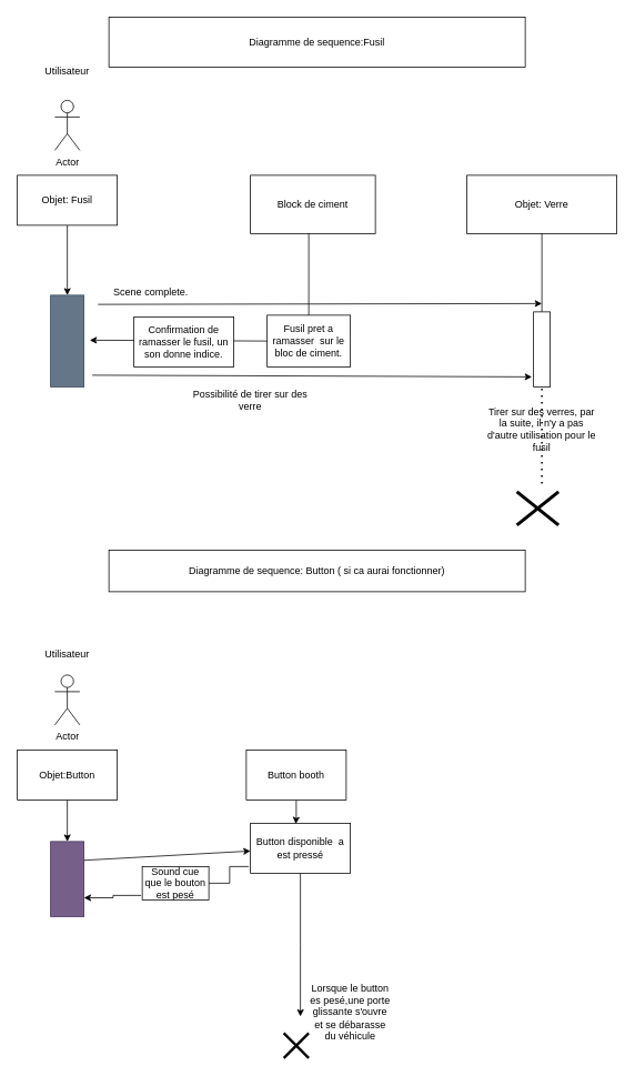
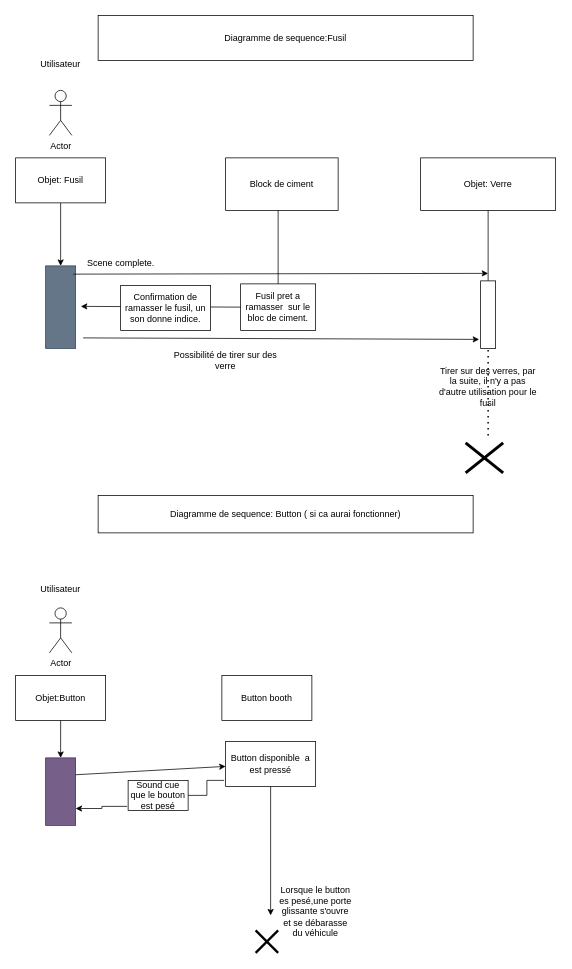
  <mxCell id="0" />
  <mxCell id="1" parent="0" />
  <mxCell id="2" value="" style="edgeStyle=orthogonalEdgeStyle;rounded=0;orthogonalLoop=1;jettySize=auto;html=1;" edge="1" parent="1" source="3" target="4"><mxGeometry relative="1" as="geometry" /></mxCell>
  <mxCell id="3" value="Objet: Fusil" style="rounded=0;whiteSpace=wrap;html=1;" vertex="1" parent="1"><mxGeometry x="20" y="210" width="120" height="60" as="geometry" /></mxCell>
  <mxCell id="4" value="" style="whiteSpace=wrap;html=1;rounded=0;fillColor=#647687;strokeColor=#314354;fontColor=#ffffff;" vertex="1" parent="1"><mxGeometry x="60" y="354" width="40" height="110" as="geometry" /></mxCell>
  <mxCell id="5" value="Fusil pret a ramasser&amp;nbsp; sur le bloc de ciment." style="rounded=0;whiteSpace=wrap;html=1;" vertex="1" parent="1"><mxGeometry x="320" y="378" width="100" height="62" as="geometry" /></mxCell>
  <mxCell id="6" value="" style="endArrow=classic;html=1;rounded=0;exitX=-0.025;exitY=1;exitDx=0;exitDy=0;exitPerimeter=0;" edge="1" parent="1" source="11"><mxGeometry width="50" height="50" relative="1" as="geometry"><mxPoint x="330" y="450" as="sourcePoint" /><mxPoint x="650" y="364" as="targetPoint" /></mxGeometry></mxCell>
  <mxCell id="7" value="Block de ciment" style="rounded=0;whiteSpace=wrap;html=1;" vertex="1" parent="1"><mxGeometry x="300" y="210" width="150" height="70" as="geometry" /></mxCell>
  <mxCell id="8" value="&lt;div&gt;Objet: Verre&lt;/div&gt;" style="rounded=0;whiteSpace=wrap;html=1;" vertex="1" parent="1"><mxGeometry x="560" y="210" width="180" height="70" as="geometry" /></mxCell>
  <mxCell id="9" value="" style="endArrow=none;html=1;rounded=0;exitX=0.5;exitY=0;exitDx=0;exitDy=0;" edge="1" parent="1" source="5"><mxGeometry width="50" height="50" relative="1" as="geometry"><mxPoint x="350" y="460" as="sourcePoint" /><mxPoint x="370" y="280" as="targetPoint" /></mxGeometry></mxCell>
  <mxCell id="10" value="" style="endArrow=none;html=1;rounded=0;entryX=0.5;entryY=1;entryDx=0;entryDy=0;startArrow=none;" edge="1" parent="1" source="13" target="8"><mxGeometry width="50" height="50" relative="1" as="geometry"><mxPoint x="650" y="430" as="sourcePoint" /><mxPoint x="400" y="410" as="targetPoint" /></mxGeometry></mxCell>
- <mxCell id="11" value="Scene complete." style="text;html=1;align=center;verticalAlign=middle;resizable=0;points=[];autosize=1;strokeColor=none;fillColor=none;" vertex="1" parent="1"><mxGeometry x="120" y="335" width="120" height="30" as="geometry" /></mxCell>
+ <mxCell id="11" value="Scene complete." style="text;html=1;align=center;verticalAlign=middle;resizable=0;points=[];autosize=1;strokeColor=none;fillColor=none;" vertex="1" parent="1"><mxGeometry x="100" y="335" width="120" height="30" as="geometry" /></mxCell>
  <mxCell id="12" value="" style="endArrow=classic;html=1;rounded=0;exitX=0;exitY=0.5;exitDx=0;exitDy=0;entryX=1.175;entryY=0.491;entryDx=0;entryDy=0;entryPerimeter=0;" edge="1" parent="1" source="5" target="4"><mxGeometry width="50" height="50" relative="1" as="geometry"><mxPoint x="350" y="460" as="sourcePoint" /><mxPoint x="400" y="410" as="targetPoint" /></mxGeometry></mxCell>
  <mxCell id="13" value="" style="rounded=0;whiteSpace=wrap;html=1;" vertex="1" parent="1"><mxGeometry x="640" y="374" width="20" height="90" as="geometry" /></mxCell>
  <mxCell id="14" value="" style="endArrow=classic;html=1;rounded=0;exitX=1.25;exitY=0.873;exitDx=0;exitDy=0;exitPerimeter=0;entryX=-0.1;entryY=0.867;entryDx=0;entryDy=0;entryPerimeter=0;" edge="1" parent="1" source="4" target="13"><mxGeometry width="50" height="50" relative="1" as="geometry"><mxPoint x="350" y="460" as="sourcePoint" /><mxPoint x="400" y="410" as="targetPoint" /></mxGeometry></mxCell>
  <mxCell id="15" value="Confirmation de ramasser le fusil, un son donne indice." style="rounded=0;whiteSpace=wrap;html=1;" vertex="1" parent="1"><mxGeometry x="160" y="380" width="120" height="60" as="geometry" /></mxCell>
  <mxCell id="16" value="Tirer sur des verres, par la suite, il n'y a pas d'autre utilisation pour le fusil" style="text;html=1;strokeColor=none;fillColor=none;align=center;verticalAlign=middle;whiteSpace=wrap;rounded=0;" vertex="1" parent="1"><mxGeometry x="580" y="500" width="140" height="30" as="geometry" /></mxCell>
  <mxCell id="17" value="Possibilité de tirer sur des verre" style="text;html=1;strokeColor=none;fillColor=none;align=center;verticalAlign=middle;whiteSpace=wrap;rounded=0;" vertex="1" parent="1"><mxGeometry x="220" y="460" width="160" height="40" as="geometry" /></mxCell>
  <mxCell id="18" value="Actor" style="shape=umlActor;verticalLabelPosition=bottom;verticalAlign=top;html=1;outlineConnect=0;" vertex="1" parent="1"><mxGeometry x="65" y="120" width="30" height="60" as="geometry" /></mxCell>
  <mxCell id="19" value="&lt;div&gt;Utilisateur&lt;/div&gt;" style="text;html=1;strokeColor=none;fillColor=none;align=center;verticalAlign=middle;whiteSpace=wrap;rounded=0;" vertex="1" parent="1"><mxGeometry x="20" y="60" width="120" height="50" as="geometry" /></mxCell>
  <mxCell id="20" value="" style="endArrow=none;dashed=1;html=1;dashPattern=1 3;strokeWidth=2;rounded=0;entryX=0.5;entryY=1;entryDx=0;entryDy=0;" edge="1" parent="1" target="13"><mxGeometry width="50" height="50" relative="1" as="geometry"><mxPoint x="650" y="580" as="sourcePoint" /><mxPoint x="370" y="400" as="targetPoint" /></mxGeometry></mxCell>
  <mxCell id="21" value="" style="endArrow=none;html=1;rounded=0;strokeWidth=4;" edge="1" parent="1"><mxGeometry width="50" height="50" relative="1" as="geometry"><mxPoint x="620" y="590" as="sourcePoint" /><mxPoint x="670" y="630" as="targetPoint" /></mxGeometry></mxCell>
  <mxCell id="22" value="" style="endArrow=none;html=1;rounded=0;strokeWidth=4;" edge="1" parent="1"><mxGeometry width="50" height="50" relative="1" as="geometry"><mxPoint x="620" y="630" as="sourcePoint" /><mxPoint x="670" y="590" as="targetPoint" /></mxGeometry></mxCell>
  <mxCell id="23" value="Diagramme de sequence:Fusil" style="rounded=0;whiteSpace=wrap;html=1;" vertex="1" parent="1"><mxGeometry x="130" y="20" width="500" height="60" as="geometry" /></mxCell>
  <mxCell id="24" value="Diagramme de sequence: Button ( si ca aurai fonctionner)" style="rounded=0;whiteSpace=wrap;html=1;" vertex="1" parent="1"><mxGeometry x="130" y="660" width="500" height="50" as="geometry" /></mxCell>
  <mxCell id="25" value="Actor" style="shape=umlActor;verticalLabelPosition=bottom;verticalAlign=top;html=1;outlineConnect=0;" vertex="1" parent="1"><mxGeometry x="65" y="810" width="30" height="60" as="geometry" /></mxCell>
  <mxCell id="26" value="Utilisateur" style="text;html=1;strokeColor=none;fillColor=none;align=center;verticalAlign=middle;whiteSpace=wrap;rounded=0;" vertex="1" parent="1"><mxGeometry x="35" y="770" width="90" height="30" as="geometry" /></mxCell>
  <mxCell id="27" value="Objet:Button" style="rounded=0;whiteSpace=wrap;html=1;" vertex="1" parent="1"><mxGeometry x="20" y="900" width="120" height="60" as="geometry" /></mxCell>
  <mxCell id="28" value="" style="endArrow=classic;html=1;rounded=0;strokeWidth=1;exitX=0.5;exitY=1;exitDx=0;exitDy=0;" edge="1" parent="1" source="27"><mxGeometry width="50" height="50" relative="1" as="geometry"><mxPoint x="490" y="640" as="sourcePoint" /><mxPoint x="80" y="1010" as="targetPoint" /></mxGeometry></mxCell>
  <mxCell id="29" value="" style="rounded=0;whiteSpace=wrap;html=1;fillColor=#76608a;fontColor=#ffffff;strokeColor=#432D57;" vertex="1" parent="1"><mxGeometry x="60" y="1010" width="40" height="90" as="geometry" /></mxCell>
  <mxCell id="30" value="" style="endArrow=classic;html=1;rounded=0;strokeWidth=1;exitX=1;exitY=0.25;exitDx=0;exitDy=0;" edge="1" parent="1" source="29" target="33"><mxGeometry width="50" height="50" relative="1" as="geometry"><mxPoint x="490" y="700" as="sourcePoint" /><mxPoint x="380" y="1033" as="targetPoint" /></mxGeometry></mxCell>
  <mxCell id="31" style="edgeStyle=orthogonalEdgeStyle;rounded=0;orthogonalLoop=1;jettySize=auto;html=1;strokeWidth=1;" edge="1" parent="1" source="33"><mxGeometry relative="1" as="geometry"><mxPoint x="360" y="1220" as="targetPoint" /></mxGeometry></mxCell>
  <mxCell id="32" style="edgeStyle=orthogonalEdgeStyle;rounded=0;orthogonalLoop=1;jettySize=auto;html=1;strokeWidth=1;exitX=-0.017;exitY=0.867;exitDx=0;exitDy=0;exitPerimeter=0;startArrow=none;entryX=1;entryY=0.75;entryDx=0;entryDy=0;" edge="1" parent="1" source="39" target="29"><mxGeometry relative="1" as="geometry" /></mxCell>
  <mxCell id="33" value="Button disponible&amp;nbsp; a est pressé" style="rounded=0;whiteSpace=wrap;html=1;" vertex="1" parent="1"><mxGeometry x="300" y="988" width="120" height="60" as="geometry" /></mxCell>
- <mxCell id="34" style="edgeStyle=orthogonalEdgeStyle;rounded=0;orthogonalLoop=1;jettySize=auto;html=1;strokeWidth=1;entryX=0.454;entryY=0.014;entryDx=0;entryDy=0;entryPerimeter=0;" edge="1" parent="1" source="35" target="33"><mxGeometry relative="1" as="geometry"><mxPoint x="354" y="990" as="targetPoint" /></mxGeometry></mxCell>
  <mxCell id="35" value="Button booth" style="rounded=0;whiteSpace=wrap;html=1;" vertex="1" parent="1"><mxGeometry x="295" y="900" width="120" height="60" as="geometry" /></mxCell>
  <mxCell id="36" value="" style="endArrow=none;html=1;rounded=0;strokeWidth=3;" edge="1" parent="1"><mxGeometry width="50" height="50" relative="1" as="geometry"><mxPoint x="340" y="1270" as="sourcePoint" /><mxPoint x="370" y="1240" as="targetPoint" /></mxGeometry></mxCell>
  <mxCell id="37" value="" style="endArrow=none;html=1;rounded=0;strokeWidth=3;" edge="1" parent="1"><mxGeometry width="50" height="50" relative="1" as="geometry"><mxPoint x="340" y="1240" as="sourcePoint" /><mxPoint x="370" y="1270" as="targetPoint" /></mxGeometry></mxCell>
  <mxCell id="38" value="Lorsque le button es pesé,une porte glissante s'ouvre et se débarasse du véhicule" style="text;html=1;strokeColor=none;fillColor=none;align=center;verticalAlign=middle;whiteSpace=wrap;rounded=0;" vertex="1" parent="1"><mxGeometry x="370" y="1190" width="100" height="50" as="geometry" /></mxCell>
  <mxCell id="39" value="Sound cue que le bouton est pesé " style="rounded=0;whiteSpace=wrap;html=1;" vertex="1" parent="1"><mxGeometry x="170" y="1040" width="80" height="40" as="geometry" /></mxCell>
  <mxCell id="40" value="" style="edgeStyle=orthogonalEdgeStyle;rounded=0;orthogonalLoop=1;jettySize=auto;html=1;strokeWidth=1;exitX=-0.017;exitY=0.867;exitDx=0;exitDy=0;exitPerimeter=0;endArrow=none;" edge="1" parent="1" source="33" target="39"><mxGeometry relative="1" as="geometry"><mxPoint x="297.96" y="1055.02" as="sourcePoint" /><mxPoint x="100" y="1055.02" as="targetPoint" /></mxGeometry></mxCell>
